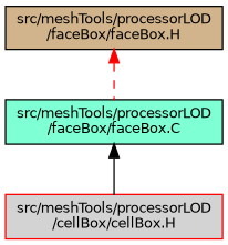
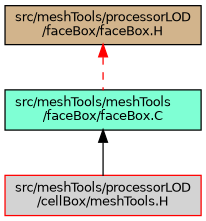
  digraph {
    node [color=black fontname=Helvetica fontsize=10 shape=record style=filled]
    edge [dir=back fontname=Helvetica fontsize=10 labelfontname=Helvetica labelfontsize=10]
    n1 [fillcolor=tan fontcolor=black height=0.2 label="src/meshTools/processorLOD\l/faceBox/faceBox.H" width=0.4]
-   n2 [fillcolor=aquamarine height=0.2 label="src/meshTools/processorLOD\l/faceBox/faceBox.C" width=0.4]
-   n3 [color=red fillcolor=lightgrey height=0.2 label="src/meshTools/processorLOD\l/cellBox/cellBox.H" width=0.4]
+   n2 [fillcolor=aquamarine height=0.2 label="src/meshTools/meshTools\l/faceBox/faceBox.C" width=0.4]
+   n3 [color=red fillcolor=lightgrey height=0.2 label="src/meshTools/processorLOD\l/cellBox/meshTools.H" width=0.4]
    n1 -> n2 [color=red style=dashed]
    n2 -> n3 [color=black style=solid]
  }
